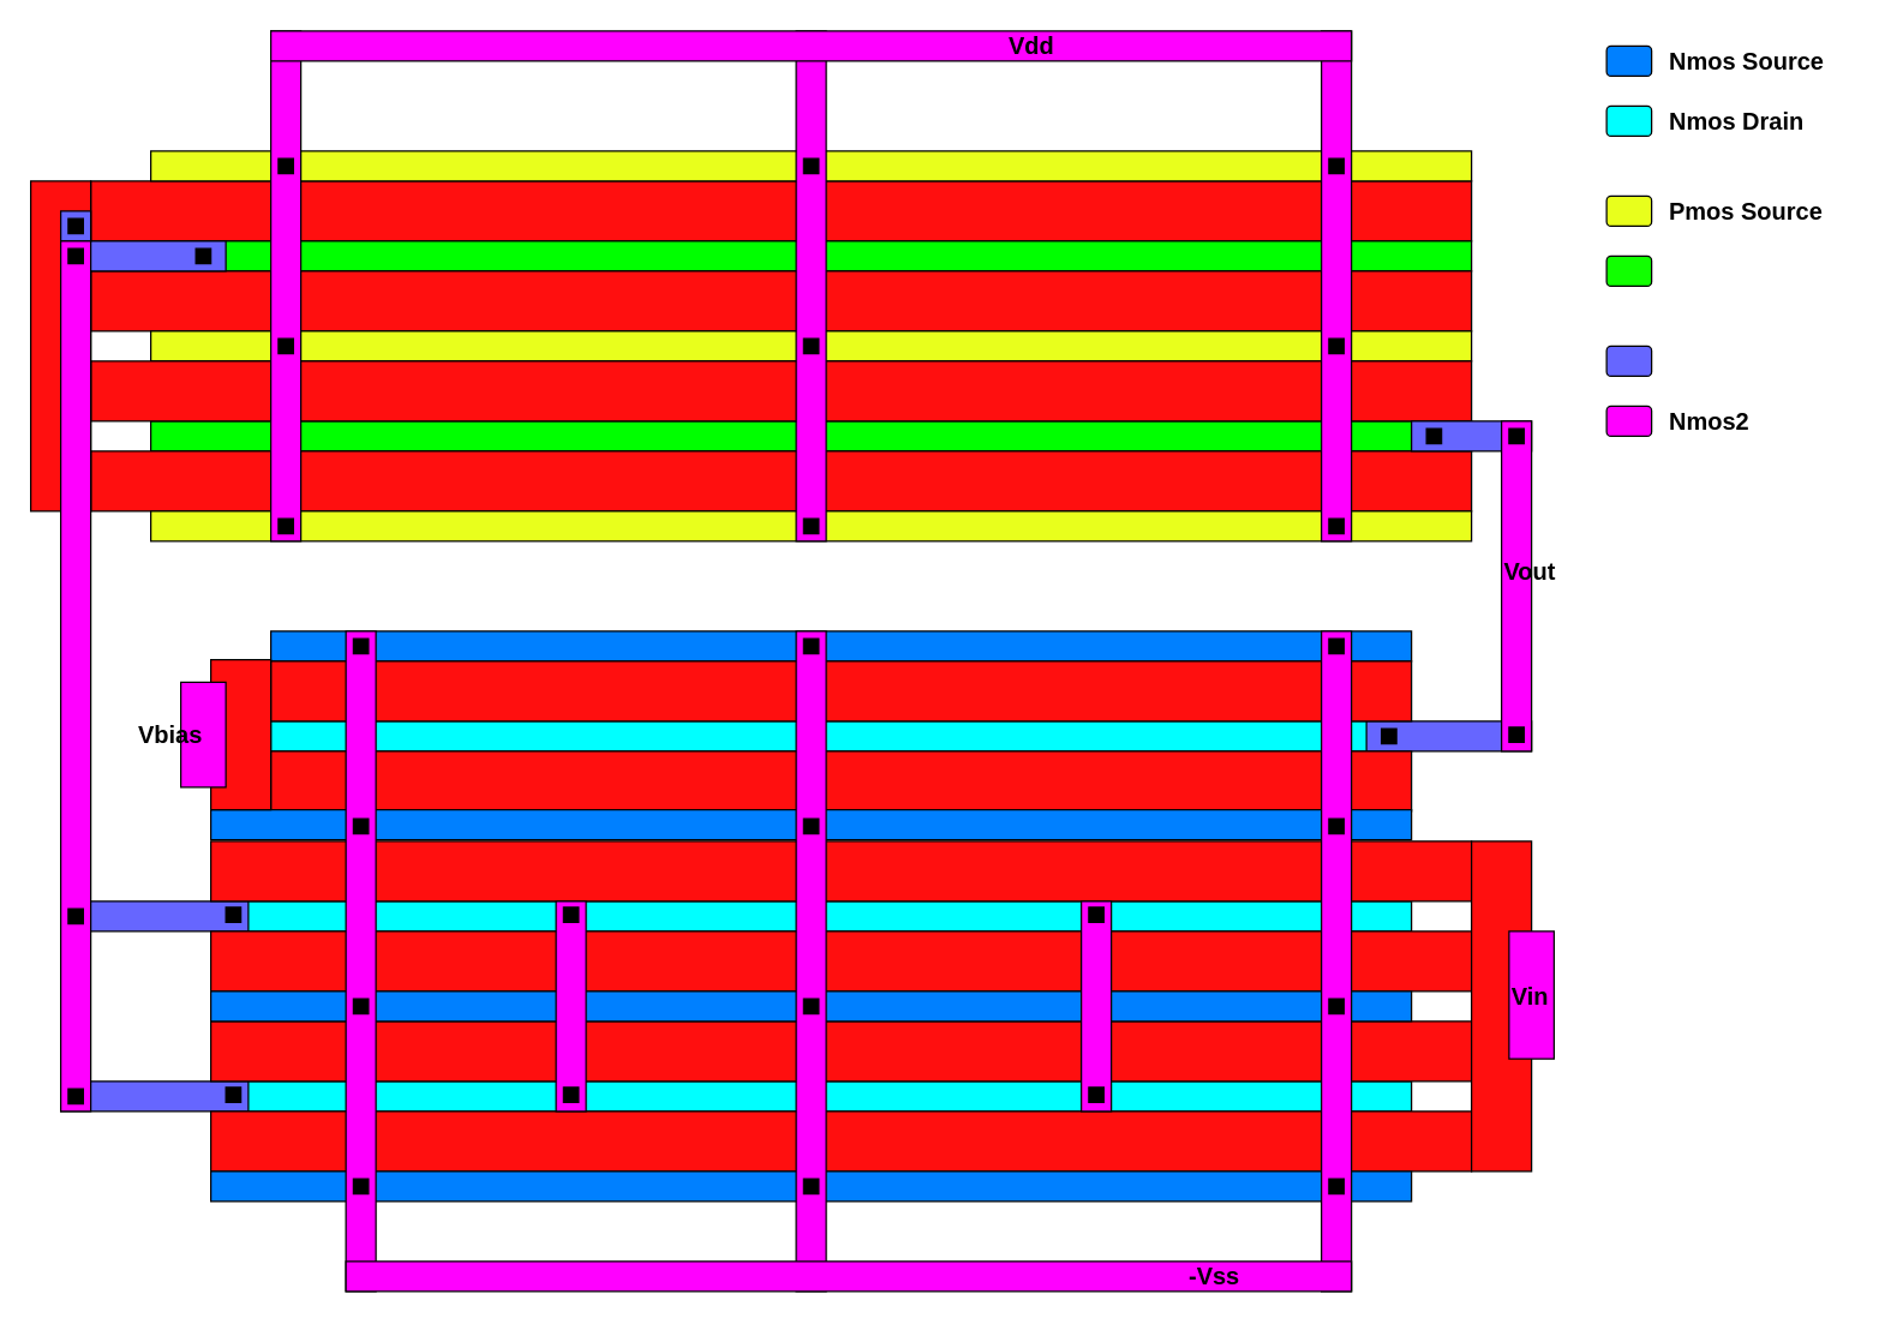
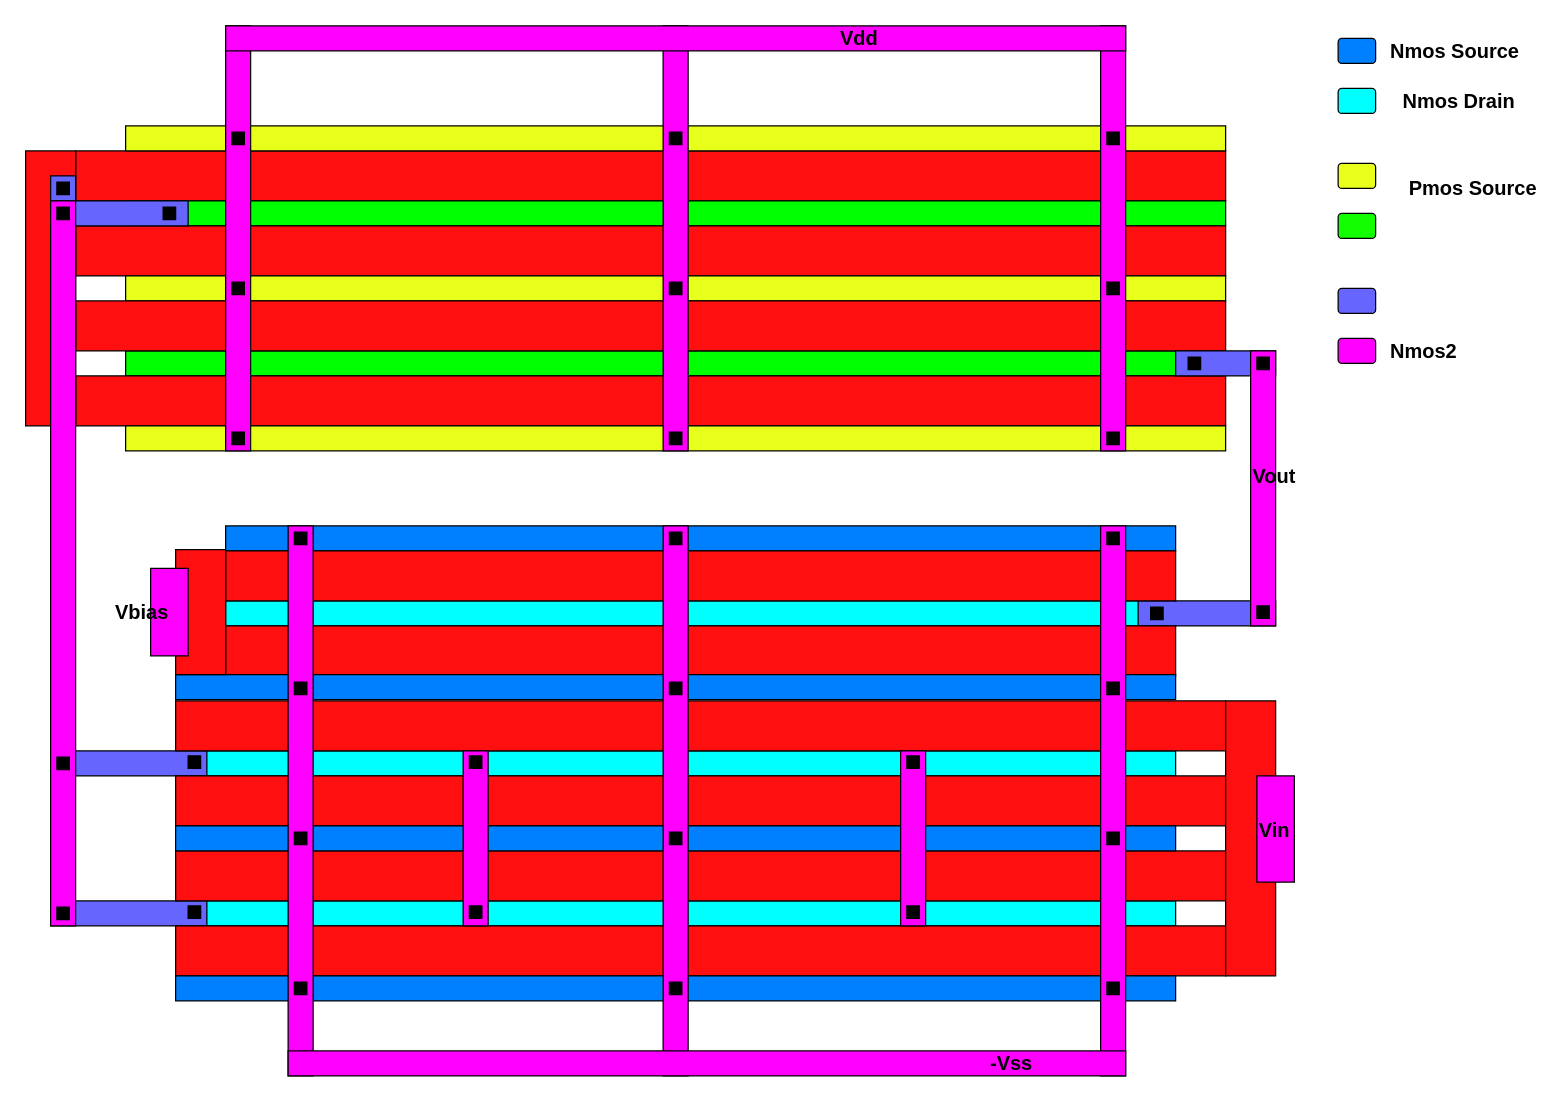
  <mxCell id="0" />
  <mxCell id="1" parent="0" />
  <mxCell id="2" value="" style="rounded=0;whiteSpace=wrap;html=1;fillColor=#00FFFF;" vertex="1" parent="1"><mxGeometry x="140" y="600" width="800" height="20" as="geometry" /></mxCell>
  <mxCell id="3" value="" style="rounded=0;whiteSpace=wrap;html=1;fillColor=#00FFFF;" vertex="1" parent="1"><mxGeometry x="140" y="720" width="800" height="20" as="geometry" /></mxCell>
  <mxCell id="4" value="" style="rounded=0;whiteSpace=wrap;html=1;fillColor=#6666FF;" vertex="1" parent="1"><mxGeometry x="40" y="600" width="125" height="20" as="geometry" /></mxCell>
  <mxCell id="5" value="" style="rounded=0;whiteSpace=wrap;html=1;fillColor=#6666FF;" vertex="1" parent="1"><mxGeometry x="40" y="720" width="125" height="20" as="geometry" /></mxCell>
  <mxCell id="6" value="" style="rounded=0;whiteSpace=wrap;html=1;fillColor=#00FFFF;" vertex="1" parent="1"><mxGeometry x="180" y="480" width="760" height="20" as="geometry" /></mxCell>
  <mxCell id="7" value="" style="rounded=0;whiteSpace=wrap;html=1;fillColor=#6666FF;" vertex="1" parent="1"><mxGeometry x="910" y="480" width="110" height="20" as="geometry" /></mxCell>
  <mxCell id="8" value="" style="rounded=0;whiteSpace=wrap;html=1;fillColor=#FF0F0F;" vertex="1" parent="1"><mxGeometry x="60" y="120" width="920" height="40" as="geometry" /></mxCell>
  <mxCell id="9" value="" style="rounded=0;whiteSpace=wrap;html=1;fillColor=#00FF00;" vertex="1" parent="1"><mxGeometry x="100" y="160" width="880" height="20" as="geometry" /></mxCell>
  <mxCell id="10" value="" style="rounded=0;whiteSpace=wrap;html=1;fillColor=#E8FF1C;" vertex="1" parent="1"><mxGeometry x="100" y="100" width="880" height="20" as="geometry" /></mxCell>
  <mxCell id="11" value="" style="rounded=0;whiteSpace=wrap;html=1;fillColor=#0080FF;" vertex="1" parent="1"><mxGeometry x="180" y="420" width="760" height="20" as="geometry" /></mxCell>
  <mxCell id="12" value="" style="rounded=0;whiteSpace=wrap;html=1;fillColor=#FF0F0F;" vertex="1" parent="1"><mxGeometry x="180" y="440" width="760" height="40" as="geometry" /></mxCell>
  <mxCell id="13" value="" style="rounded=1;whiteSpace=wrap;html=1;fillColor=#0080FF;" vertex="1" parent="1"><mxGeometry x="1070" y="30" width="30" height="20" as="geometry" /></mxCell>
  <mxCell id="14" value="" style="rounded=1;whiteSpace=wrap;html=1;fillColor=#00FFFF;gradientDirection=north;" vertex="1" parent="1"><mxGeometry x="1070" y="70" width="30" height="20" as="geometry" /></mxCell>
  <mxCell id="15" value="" style="rounded=1;whiteSpace=wrap;html=1;fillColor=#11FF00;" vertex="1" parent="1"><mxGeometry x="1070" y="170" width="30" height="20" as="geometry" /></mxCell>
  <mxCell id="16" value="" style="rounded=1;whiteSpace=wrap;html=1;gradientDirection=north;fillColor=#E8FF1C;" vertex="1" parent="1"><mxGeometry x="1070" y="130" width="30" height="20" as="geometry" /></mxCell>
  <mxCell id="17" value="&lt;b style=&quot;font-size: 16px&quot;&gt;Nmos Source&lt;/b&gt;" style="text;html=1;align=left;verticalAlign=middle;resizable=0;points=[];autosize=1;" vertex="1" parent="1"><mxGeometry x="1110" y="30" width="120" height="20" as="geometry" /></mxCell>
- <mxCell id="18" value="&lt;b style=&quot;font-size: 16px&quot;&gt;Nmos Drain&lt;/b&gt;" style="text;html=1;align=left;verticalAlign=middle;resizable=0;points=[];autosize=1;" vertex="1" parent="1"><mxGeometry x="1110" y="70" width="110" height="20" as="geometry" /></mxCell>
- <mxCell id="19" value="&lt;b style=&quot;font-size: 16px&quot;&gt;Pmos Source&lt;/b&gt;" style="text;html=1;align=left;verticalAlign=middle;resizable=0;points=[];autosize=1;" vertex="1" parent="1"><mxGeometry x="1110" y="130" width="120" height="20" as="geometry" /></mxCell>
+ <mxCell id="18" value="&lt;b style=&quot;font-size: 16px&quot;&gt;Nmos Drain&lt;/b&gt;" style="text;html=1;align=left;verticalAlign=middle;resizable=0;points=[];autosize=1;" vertex="1" parent="1"><mxGeometry x="1120" y="70" width="110" height="20" as="geometry" /></mxCell>
+ <mxCell id="19" value="&lt;b style=&quot;font-size: 16px&quot;&gt;Pmos Source&lt;/b&gt;" style="text;html=1;align=left;verticalAlign=middle;resizable=0;points=[];autosize=1;" vertex="1" parent="1"><mxGeometry x="1125" y="140" width="120" height="20" as="geometry" /></mxCell>
  <mxCell id="20" value="" style="rounded=1;whiteSpace=wrap;html=1;fillColor=#6666FF;" vertex="1" parent="1"><mxGeometry x="1070" y="230" width="30" height="20" as="geometry" /></mxCell>
  <mxCell id="21" value="" style="rounded=1;whiteSpace=wrap;html=1;fillColor=#FF00FF;" vertex="1" parent="1"><mxGeometry x="1070" y="270" width="30" height="20" as="geometry" /></mxCell>
  <mxCell id="22" value="&lt;b style=&quot;font-size: 16px&quot;&gt;Nmos2&lt;br&gt;&lt;/b&gt;" style="text;html=1;align=left;verticalAlign=middle;resizable=0;points=[];autosize=1;" vertex="1" parent="1"><mxGeometry x="1110" y="270" width="70" height="20" as="geometry" /></mxCell>
  <mxCell id="23" value="" style="rounded=0;whiteSpace=wrap;html=1;fillColor=#FF0F0F;" vertex="1" parent="1"><mxGeometry x="60" y="180" width="920" height="40" as="geometry" /></mxCell>
  <mxCell id="24" value="" style="rounded=0;whiteSpace=wrap;html=1;fillColor=#00FF00;" vertex="1" parent="1"><mxGeometry x="100" y="280" width="880" height="20" as="geometry" /></mxCell>
  <mxCell id="25" value="" style="rounded=0;whiteSpace=wrap;html=1;fillColor=#E8FF1C;" vertex="1" parent="1"><mxGeometry x="100" y="220" width="880" height="20" as="geometry" /></mxCell>
  <mxCell id="26" value="" style="rounded=0;whiteSpace=wrap;html=1;fillColor=#FF0F0F;" vertex="1" parent="1"><mxGeometry x="60" y="240" width="920" height="40" as="geometry" /></mxCell>
  <mxCell id="27" value="" style="rounded=0;whiteSpace=wrap;html=1;fillColor=#FF0F0F;" vertex="1" parent="1"><mxGeometry x="60" y="300" width="920" height="40" as="geometry" /></mxCell>
  <mxCell id="28" value="" style="rounded=0;whiteSpace=wrap;html=1;fillColor=#E8FF1C;" vertex="1" parent="1"><mxGeometry x="100" y="340" width="880" height="20" as="geometry" /></mxCell>
  <mxCell id="29" value="" style="rounded=0;whiteSpace=wrap;html=1;fillColor=#FF0F0F;" vertex="1" parent="1"><mxGeometry x="180" y="500" width="760" height="40" as="geometry" /></mxCell>
  <mxCell id="30" value="" style="rounded=0;whiteSpace=wrap;html=1;fillColor=#FF0F0F;" vertex="1" parent="1"><mxGeometry x="140" y="560" width="840" height="40" as="geometry" /></mxCell>
  <mxCell id="31" value="" style="rounded=0;whiteSpace=wrap;html=1;fillColor=#0080FF;" vertex="1" parent="1"><mxGeometry x="140" y="539" width="800" height="20" as="geometry" /></mxCell>
  <mxCell id="32" value="" style="rounded=0;whiteSpace=wrap;html=1;fillColor=#FF0F0F;" vertex="1" parent="1"><mxGeometry x="140" y="620" width="840" height="40" as="geometry" /></mxCell>
  <mxCell id="33" value="" style="rounded=0;whiteSpace=wrap;html=1;fillColor=#FF0F0F;" vertex="1" parent="1"><mxGeometry x="140" y="680" width="840" height="40" as="geometry" /></mxCell>
  <mxCell id="34" value="" style="rounded=0;whiteSpace=wrap;html=1;fillColor=#0080FF;" vertex="1" parent="1"><mxGeometry x="140" y="660" width="800" height="20" as="geometry" /></mxCell>
  <mxCell id="35" value="" style="rounded=0;whiteSpace=wrap;html=1;fillColor=#FF0F0F;" vertex="1" parent="1"><mxGeometry x="140" y="740" width="840" height="40" as="geometry" /></mxCell>
  <mxCell id="36" value="" style="rounded=0;whiteSpace=wrap;html=1;fillColor=#0080FF;" vertex="1" parent="1"><mxGeometry x="140" y="780" width="800" height="20" as="geometry" /></mxCell>
  <mxCell id="37" value="" style="rounded=0;whiteSpace=wrap;html=1;fillColor=#FF0F0F;" vertex="1" parent="1"><mxGeometry x="20" y="120" width="40" height="220" as="geometry" /></mxCell>
  <mxCell id="38" value="" style="rounded=0;whiteSpace=wrap;html=1;fillColor=#FF0F0F;" vertex="1" parent="1"><mxGeometry x="980" y="560" width="40" height="220" as="geometry" /></mxCell>
  <mxCell id="39" value="" style="rounded=0;whiteSpace=wrap;html=1;fillColor=#FF0F0F;" vertex="1" parent="1"><mxGeometry x="140" y="439" width="40" height="100" as="geometry" /></mxCell>
  <mxCell id="40" value="" style="rounded=0;whiteSpace=wrap;html=1;fillColor=#FF00FF;" vertex="1" parent="1"><mxGeometry x="180" y="20" width="20" height="340" as="geometry" /></mxCell>
  <mxCell id="41" value="" style="rounded=0;whiteSpace=wrap;html=1;fillColor=#000000;" vertex="1" parent="1"><mxGeometry x="185" y="105" width="10" height="10" as="geometry" /></mxCell>
  <mxCell id="42" value="" style="rounded=0;whiteSpace=wrap;html=1;fillColor=#000000;" vertex="1" parent="1"><mxGeometry x="185" y="225" width="10" height="10" as="geometry" /></mxCell>
  <mxCell id="43" value="" style="rounded=0;whiteSpace=wrap;html=1;fillColor=#000000;" vertex="1" parent="1"><mxGeometry x="185" y="345" width="10" height="10" as="geometry" /></mxCell>
  <mxCell id="44" value="" style="rounded=0;whiteSpace=wrap;html=1;fillColor=#FF00FF;" vertex="1" parent="1"><mxGeometry x="880" y="20" width="20" height="340" as="geometry" /></mxCell>
  <mxCell id="45" value="" style="rounded=0;whiteSpace=wrap;html=1;fillColor=#000000;" vertex="1" parent="1"><mxGeometry x="885" y="105" width="10" height="10" as="geometry" /></mxCell>
  <mxCell id="46" value="" style="rounded=0;whiteSpace=wrap;html=1;fillColor=#000000;" vertex="1" parent="1"><mxGeometry x="885" y="225" width="10" height="10" as="geometry" /></mxCell>
  <mxCell id="47" value="" style="rounded=0;whiteSpace=wrap;html=1;fillColor=#000000;" vertex="1" parent="1"><mxGeometry x="885" y="345" width="10" height="10" as="geometry" /></mxCell>
  <mxCell id="48" value="" style="rounded=0;whiteSpace=wrap;html=1;fillColor=#FF00FF;" vertex="1" parent="1"><mxGeometry x="530" y="20" width="20" height="340" as="geometry" /></mxCell>
  <mxCell id="49" value="" style="rounded=0;whiteSpace=wrap;html=1;fillColor=#000000;" vertex="1" parent="1"><mxGeometry x="535" y="105" width="10" height="10" as="geometry" /></mxCell>
  <mxCell id="50" value="" style="rounded=0;whiteSpace=wrap;html=1;fillColor=#000000;" vertex="1" parent="1"><mxGeometry x="535" y="225" width="10" height="10" as="geometry" /></mxCell>
  <mxCell id="51" value="" style="rounded=0;whiteSpace=wrap;html=1;fillColor=#000000;" vertex="1" parent="1"><mxGeometry x="535" y="345" width="10" height="10" as="geometry" /></mxCell>
  <mxCell id="52" value="" style="rounded=0;whiteSpace=wrap;html=1;fillColor=#FF00FF;" vertex="1" parent="1"><mxGeometry x="180" y="20" width="720" height="20" as="geometry" /></mxCell>
  <mxCell id="53" value="" style="rounded=0;whiteSpace=wrap;html=1;fillColor=#6666FF;" vertex="1" parent="1"><mxGeometry x="40" y="160" width="110" height="20" as="geometry" /></mxCell>
  <mxCell id="54" value="" style="rounded=0;whiteSpace=wrap;html=1;fillColor=#000000;" vertex="1" parent="1"><mxGeometry x="130" y="165" width="10" height="10" as="geometry" /></mxCell>
  <mxCell id="55" value="" style="rounded=0;whiteSpace=wrap;html=1;fillColor=#6666FF;" vertex="1" parent="1"><mxGeometry x="40" y="140" width="20" height="20" as="geometry" /></mxCell>
  <mxCell id="56" value="" style="rounded=0;whiteSpace=wrap;html=1;fillColor=#000000;" vertex="1" parent="1"><mxGeometry x="45" y="145" width="10" height="10" as="geometry" /></mxCell>
  <mxCell id="57" value="" style="rounded=0;whiteSpace=wrap;html=1;fillColor=#6666FF;" vertex="1" parent="1"><mxGeometry x="940" y="280" width="80" height="20" as="geometry" /></mxCell>
  <mxCell id="58" value="" style="rounded=0;whiteSpace=wrap;html=1;fillColor=#000000;" vertex="1" parent="1"><mxGeometry x="950" y="285" width="10" height="10" as="geometry" /></mxCell>
  <mxCell id="59" value="" style="rounded=0;whiteSpace=wrap;html=1;fillColor=#FF00FF;" vertex="1" parent="1"><mxGeometry x="1000" y="280" width="20" height="220" as="geometry" /></mxCell>
  <mxCell id="60" value="" style="rounded=0;whiteSpace=wrap;html=1;fillColor=#000000;" vertex="1" parent="1"><mxGeometry x="1005" y="285" width="10" height="10" as="geometry" /></mxCell>
  <mxCell id="61" value="" style="rounded=0;whiteSpace=wrap;html=1;fillColor=#FF00FF;" vertex="1" parent="1"><mxGeometry x="40" y="160" width="20" height="580" as="geometry" /></mxCell>
  <mxCell id="62" value="" style="rounded=0;whiteSpace=wrap;html=1;fillColor=#000000;" vertex="1" parent="1"><mxGeometry x="45" y="165" width="10" height="10" as="geometry" /></mxCell>
  <mxCell id="63" value="" style="rounded=0;whiteSpace=wrap;html=1;fillColor=#FF00FF;" vertex="1" parent="1"><mxGeometry x="230" y="420" width="20" height="440" as="geometry" /></mxCell>
  <mxCell id="64" value="" style="rounded=0;whiteSpace=wrap;html=1;fillColor=#000000;" vertex="1" parent="1"><mxGeometry x="235" y="425" width="10" height="10" as="geometry" /></mxCell>
  <mxCell id="65" value="" style="rounded=0;whiteSpace=wrap;html=1;fillColor=#000000;" vertex="1" parent="1"><mxGeometry x="235" y="545" width="10" height="10" as="geometry" /></mxCell>
  <mxCell id="66" value="" style="rounded=0;whiteSpace=wrap;html=1;fillColor=#000000;" vertex="1" parent="1"><mxGeometry x="235" y="665" width="10" height="10" as="geometry" /></mxCell>
  <mxCell id="67" value="" style="rounded=0;whiteSpace=wrap;html=1;fillColor=#000000;" vertex="1" parent="1"><mxGeometry x="235" y="785" width="10" height="10" as="geometry" /></mxCell>
  <mxCell id="68" value="" style="rounded=0;whiteSpace=wrap;html=1;fillColor=#FF00FF;" vertex="1" parent="1"><mxGeometry x="880" y="420" width="20" height="440" as="geometry" /></mxCell>
  <mxCell id="69" value="" style="rounded=0;whiteSpace=wrap;html=1;fillColor=#000000;" vertex="1" parent="1"><mxGeometry x="885" y="425" width="10" height="10" as="geometry" /></mxCell>
  <mxCell id="70" value="" style="rounded=0;whiteSpace=wrap;html=1;fillColor=#000000;" vertex="1" parent="1"><mxGeometry x="885" y="545" width="10" height="10" as="geometry" /></mxCell>
  <mxCell id="71" value="" style="rounded=0;whiteSpace=wrap;html=1;fillColor=#000000;" vertex="1" parent="1"><mxGeometry x="885" y="665" width="10" height="10" as="geometry" /></mxCell>
  <mxCell id="72" value="" style="rounded=0;whiteSpace=wrap;html=1;fillColor=#000000;" vertex="1" parent="1"><mxGeometry x="885" y="785" width="10" height="10" as="geometry" /></mxCell>
  <mxCell id="73" value="" style="rounded=0;whiteSpace=wrap;html=1;fillColor=#FF00FF;" vertex="1" parent="1"><mxGeometry x="530" y="420" width="20" height="440" as="geometry" /></mxCell>
  <mxCell id="74" value="" style="rounded=0;whiteSpace=wrap;html=1;fillColor=#000000;" vertex="1" parent="1"><mxGeometry x="535" y="425" width="10" height="10" as="geometry" /></mxCell>
  <mxCell id="75" value="" style="rounded=0;whiteSpace=wrap;html=1;fillColor=#000000;" vertex="1" parent="1"><mxGeometry x="535" y="545" width="10" height="10" as="geometry" /></mxCell>
  <mxCell id="76" value="" style="rounded=0;whiteSpace=wrap;html=1;fillColor=#000000;" vertex="1" parent="1"><mxGeometry x="535" y="665" width="10" height="10" as="geometry" /></mxCell>
  <mxCell id="77" value="" style="rounded=0;whiteSpace=wrap;html=1;fillColor=#000000;" vertex="1" parent="1"><mxGeometry x="535" y="785" width="10" height="10" as="geometry" /></mxCell>
  <mxCell id="78" value="" style="rounded=0;whiteSpace=wrap;html=1;fillColor=#000000;" vertex="1" parent="1"><mxGeometry x="920" y="485" width="10" height="10" as="geometry" /></mxCell>
  <mxCell id="79" value="" style="rounded=0;whiteSpace=wrap;html=1;fillColor=#000000;" vertex="1" parent="1"><mxGeometry x="1005" y="484" width="10" height="10" as="geometry" /></mxCell>
  <mxCell id="80" value="" style="rounded=0;whiteSpace=wrap;html=1;fillColor=#000000;" vertex="1" parent="1"><mxGeometry x="150" y="604" width="10" height="10" as="geometry" /></mxCell>
  <mxCell id="81" value="" style="rounded=0;whiteSpace=wrap;html=1;fillColor=#000000;" vertex="1" parent="1"><mxGeometry x="150" y="724" width="10" height="10" as="geometry" /></mxCell>
  <mxCell id="82" value="" style="rounded=0;whiteSpace=wrap;html=1;fillColor=#000000;" vertex="1" parent="1"><mxGeometry x="45" y="725" width="10" height="10" as="geometry" /></mxCell>
  <mxCell id="83" value="" style="rounded=0;whiteSpace=wrap;html=1;fillColor=#000000;" vertex="1" parent="1"><mxGeometry x="45" y="605" width="10" height="10" as="geometry" /></mxCell>
  <mxCell id="84" value="" style="rounded=0;whiteSpace=wrap;html=1;fillColor=#FF00FF;" vertex="1" parent="1"><mxGeometry x="370" y="600" width="20" height="140" as="geometry" /></mxCell>
  <mxCell id="85" value="" style="rounded=0;whiteSpace=wrap;html=1;fillColor=#000000;" vertex="1" parent="1"><mxGeometry x="375" y="724" width="10" height="10" as="geometry" /></mxCell>
  <mxCell id="86" value="" style="rounded=0;whiteSpace=wrap;html=1;fillColor=#000000;" vertex="1" parent="1"><mxGeometry x="375" y="604" width="10" height="10" as="geometry" /></mxCell>
  <mxCell id="87" value="" style="rounded=0;whiteSpace=wrap;html=1;fillColor=#FF00FF;" vertex="1" parent="1"><mxGeometry x="720" y="600" width="20" height="140" as="geometry" /></mxCell>
  <mxCell id="88" value="" style="rounded=0;whiteSpace=wrap;html=1;fillColor=#000000;" vertex="1" parent="1"><mxGeometry x="725" y="724" width="10" height="10" as="geometry" /></mxCell>
  <mxCell id="89" value="" style="rounded=0;whiteSpace=wrap;html=1;fillColor=#000000;" vertex="1" parent="1"><mxGeometry x="725" y="604" width="10" height="10" as="geometry" /></mxCell>
  <mxCell id="90" value="" style="rounded=0;whiteSpace=wrap;html=1;fillColor=#FF00FF;" vertex="1" parent="1"><mxGeometry x="120" y="454" width="30" height="70" as="geometry" /></mxCell>
  <mxCell id="91" value="" style="rounded=0;whiteSpace=wrap;html=1;fillColor=#FF00FF;" vertex="1" parent="1"><mxGeometry x="1005" y="620" width="30" height="85" as="geometry" /></mxCell>
  <mxCell id="92" value="&lt;b style=&quot;font-size: 16px&quot;&gt;Vbias&lt;br&gt;&lt;/b&gt;" style="text;html=1;align=left;verticalAlign=middle;resizable=0;points=[];autosize=1;" vertex="1" parent="1"><mxGeometry x="90" y="479" width="60" height="20" as="geometry" /></mxCell>
  <mxCell id="93" value="&lt;b style=&quot;font-size: 16px&quot;&gt;Vin&lt;br&gt;&lt;/b&gt;" style="text;html=1;align=left;verticalAlign=middle;resizable=0;points=[];autosize=1;" vertex="1" parent="1"><mxGeometry x="1005" y="652.5" width="40" height="20" as="geometry" /></mxCell>
  <mxCell id="94" value="" style="rounded=0;whiteSpace=wrap;html=1;fillColor=#FF00FF;" vertex="1" parent="1"><mxGeometry x="230" y="840" width="670" height="20" as="geometry" /></mxCell>
  <mxCell id="95" value="&lt;b style=&quot;font-size: 16px&quot;&gt;-Vss&lt;br&gt;&lt;/b&gt;" style="text;html=1;align=left;verticalAlign=middle;resizable=0;points=[];autosize=1;" vertex="1" parent="1"><mxGeometry x="790" y="840" width="50" height="20" as="geometry" /></mxCell>
  <mxCell id="96" value="&lt;b style=&quot;font-size: 16px&quot;&gt;Vout&lt;br&gt;&lt;/b&gt;" style="text;html=1;align=left;verticalAlign=middle;resizable=0;points=[];autosize=1;" vertex="1" parent="1"><mxGeometry x="1000" y="370" width="50" height="20" as="geometry" /></mxCell>
  <mxCell id="97" value="&lt;b style=&quot;font-size: 16px&quot;&gt;Vdd&lt;br&gt;&lt;/b&gt;" style="text;html=1;align=left;verticalAlign=middle;resizable=0;points=[];autosize=1;" vertex="1" parent="1"><mxGeometry x="670" y="20" width="50" height="20" as="geometry" /></mxCell>
